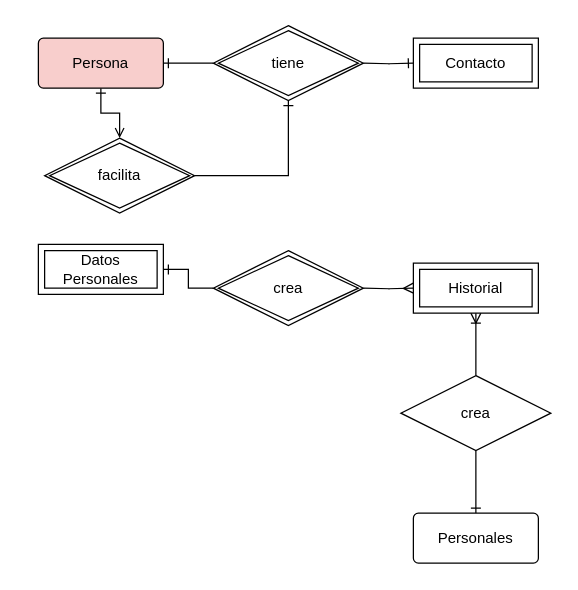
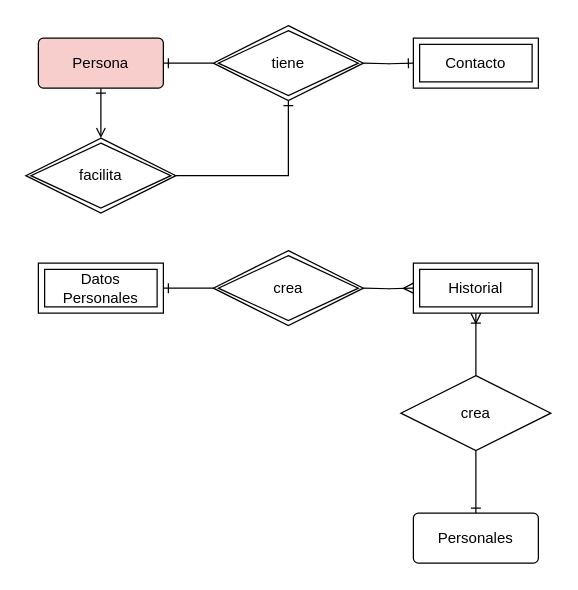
  <mxCell id="0" />
  <mxCell id="1" parent="0" />
  <mxCell id="2" style="edgeStyle=orthogonalEdgeStyle;rounded=0;orthogonalLoop=1;jettySize=auto;html=1;exitX=1;exitY=0.5;exitDx=0;exitDy=0;entryX=0;entryY=0.5;entryDx=0;entryDy=0;strokeColor=default;startArrow=ERone;startFill=0;endArrow=none;endFill=0;" edge="1" parent="1" source="4"><mxGeometry relative="1" as="geometry"><mxPoint x="170" y="50" as="targetPoint" /></mxGeometry></mxCell>
  <mxCell id="3" value="" style="edgeStyle=orthogonalEdgeStyle;rounded=0;orthogonalLoop=1;jettySize=auto;html=1;strokeColor=default;startArrow=ERone;startFill=0;endArrow=open;endFill=0;" edge="1" parent="1" source="4" target="16"><mxGeometry relative="1" as="geometry" /></mxCell>
  <mxCell id="4" value="Persona" style="rounded=1;arcSize=10;whiteSpace=wrap;html=1;align=center;fillColor=#f8cecc;" vertex="1" parent="1"><mxGeometry x="30" y="30" width="100" height="40" as="geometry" /></mxCell>
  <mxCell id="5" value="" style="edgeStyle=orthogonalEdgeStyle;rounded=0;orthogonalLoop=1;jettySize=auto;html=1;strokeColor=default;startArrow=ERone;startFill=0;endArrow=none;endFill=0;" edge="1" parent="1" source="6" target="10"><mxGeometry relative="1" as="geometry" /></mxCell>
  <mxCell id="6" value="Personales" style="rounded=1;arcSize=10;whiteSpace=wrap;html=1;align=center;" vertex="1" parent="1"><mxGeometry x="330" y="410" width="100" height="40" as="geometry" /></mxCell>
  <mxCell id="7" value="" style="edgeStyle=orthogonalEdgeStyle;rounded=0;orthogonalLoop=1;jettySize=auto;html=1;strokeColor=default;startArrow=none;startFill=0;endArrow=ERone;endFill=0;" edge="1" parent="1"><mxGeometry relative="1" as="geometry"><mxPoint x="290" y="50" as="sourcePoint" /><mxPoint x="330" y="50" as="targetPoint" /></mxGeometry></mxCell>
  <mxCell id="8" value="" style="edgeStyle=orthogonalEdgeStyle;rounded=0;orthogonalLoop=1;jettySize=auto;html=1;strokeColor=default;startArrow=none;startFill=0;endArrow=ERmany;endFill=0;" edge="1" parent="1"><mxGeometry relative="1" as="geometry"><mxPoint x="290" y="230" as="sourcePoint" /><mxPoint x="330" y="230" as="targetPoint" /></mxGeometry></mxCell>
  <mxCell id="9" value="" style="edgeStyle=orthogonalEdgeStyle;rounded=0;orthogonalLoop=1;jettySize=auto;html=1;strokeColor=default;startArrow=none;startFill=0;endArrow=ERoneToMany;endFill=0;" edge="1" parent="1" source="10" target="17"><mxGeometry relative="1" as="geometry" /></mxCell>
  <mxCell id="10" value="crea" style="shape=rhombus;perimeter=rhombusPerimeter;whiteSpace=wrap;html=1;align=center;" vertex="1" parent="1"><mxGeometry x="320" y="300" width="120" height="60" as="geometry" /></mxCell>
  <mxCell id="11" value="Contacto" style="shape=ext;margin=3;double=1;whiteSpace=wrap;html=1;align=center;" vertex="1" parent="1"><mxGeometry x="330" y="30" width="100" height="40" as="geometry" /></mxCell>
  <mxCell id="12" value="tiene" style="shape=rhombus;double=1;perimeter=rhombusPerimeter;whiteSpace=wrap;html=1;align=center;" vertex="1" parent="1"><mxGeometry x="170" y="20" width="120" height="60" as="geometry" /></mxCell>
  <mxCell id="13" value="" style="edgeStyle=orthogonalEdgeStyle;rounded=0;orthogonalLoop=1;jettySize=auto;html=1;strokeColor=default;startArrow=ERone;startFill=0;endArrow=none;endFill=0;" edge="1" parent="1" source="14" target="18"><mxGeometry relative="1" as="geometry" /></mxCell>
- <mxCell id="14" value="Datos Personales" style="shape=ext;margin=3;double=1;whiteSpace=wrap;html=1;align=center;" vertex="1" parent="1"><mxGeometry x="30" y="195" width="100" height="40" as="geometry" /></mxCell>
+ <mxCell id="14" value="Datos Personales" style="shape=ext;margin=3;double=1;whiteSpace=wrap;html=1;align=center;" vertex="1" parent="1"><mxGeometry x="30" y="210" width="100" height="40" as="geometry" /></mxCell>
  <mxCell id="15" value="" style="edgeStyle=orthogonalEdgeStyle;rounded=0;orthogonalLoop=1;jettySize=auto;html=1;strokeColor=default;startArrow=none;startFill=0;endArrow=ERone;endFill=0;" edge="1" parent="1" source="16" target="12"><mxGeometry relative="1" as="geometry" /></mxCell>
- <mxCell id="16" value="facilita" style="shape=rhombus;double=1;perimeter=rhombusPerimeter;whiteSpace=wrap;html=1;align=center;" vertex="1" parent="1"><mxGeometry x="35" y="110" width="120" height="60" as="geometry" /></mxCell>
+ <mxCell id="16" value="facilita" style="shape=rhombus;double=1;perimeter=rhombusPerimeter;whiteSpace=wrap;html=1;align=center;" vertex="1" parent="1"><mxGeometry x="20" y="110" width="120" height="60" as="geometry" /></mxCell>
  <mxCell id="17" value="Historial" style="shape=ext;margin=3;double=1;whiteSpace=wrap;html=1;align=center;" vertex="1" parent="1"><mxGeometry x="330" y="210" width="100" height="40" as="geometry" /></mxCell>
  <mxCell id="18" value="crea" style="shape=rhombus;double=1;perimeter=rhombusPerimeter;whiteSpace=wrap;html=1;align=center;" vertex="1" parent="1"><mxGeometry x="170" y="200" width="120" height="60" as="geometry" /></mxCell>
